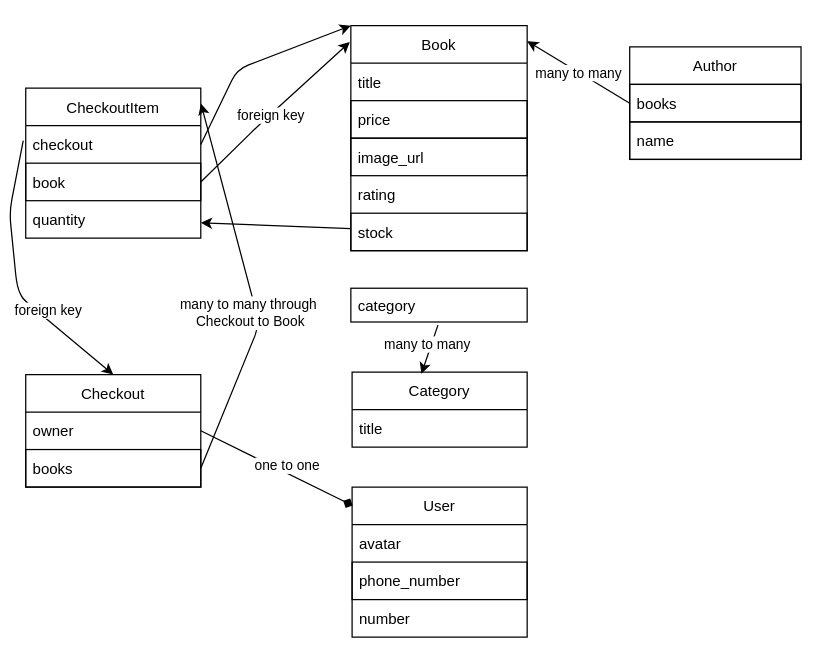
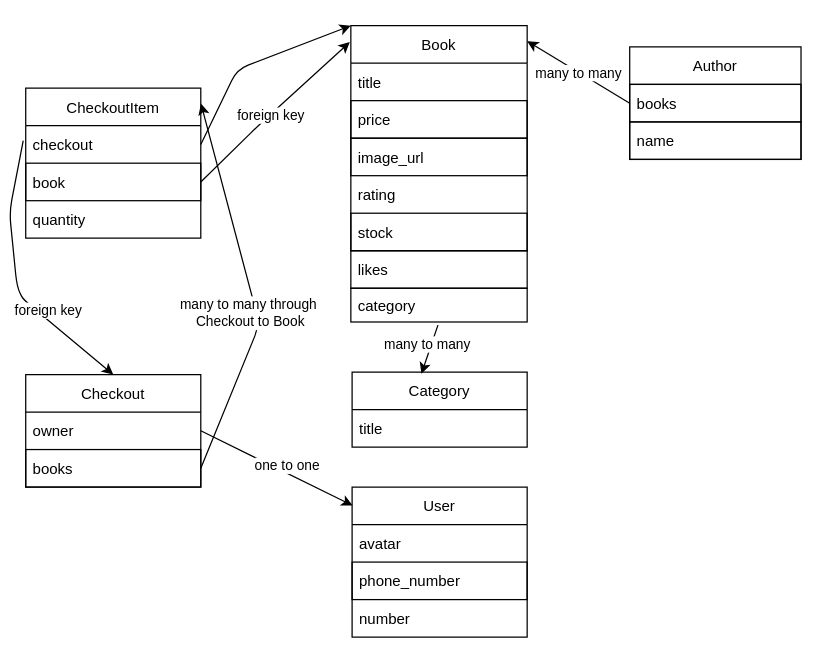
  <mxCell id="0" />
  <mxCell id="1" parent="0" />
  <mxCell id="2" value="User" style="swimlane;fontStyle=0;childLayout=stackLayout;horizontal=1;startSize=30;horizontalStack=0;resizeParent=1;resizeParentMax=0;resizeLast=0;collapsible=1;marginBottom=0;swimlaneLine=1;" vertex="1" parent="1"><mxGeometry x="281" y="389" width="140" height="120" as="geometry" /></mxCell>
  <mxCell id="3" value="avatar" style="text;strokeColor=none;fillColor=none;align=left;verticalAlign=middle;spacingLeft=4;spacingRight=4;overflow=hidden;points=[[0,0.5],[1,0.5]];portConstraint=eastwest;rotatable=0;arcSize=12;" vertex="1" parent="2"><mxGeometry y="30" width="140" height="30" as="geometry" /></mxCell>
  <mxCell id="4" value="phone_number" style="text;strokeColor=default;fillColor=none;align=left;verticalAlign=middle;spacingLeft=4;spacingRight=4;overflow=hidden;points=[[0,0.5],[1,0.5]];portConstraint=eastwest;rotatable=0;" vertex="1" parent="2"><mxGeometry y="60" width="140" height="30" as="geometry" /></mxCell>
  <mxCell id="5" value="number" style="text;strokeColor=none;fillColor=none;align=left;verticalAlign=middle;spacingLeft=4;spacingRight=4;overflow=hidden;points=[[0,0.5],[1,0.5]];portConstraint=eastwest;rotatable=0;" vertex="1" parent="2"><mxGeometry y="90" width="140" height="30" as="geometry" /></mxCell>
  <mxCell id="6" value="Category" style="swimlane;fontStyle=0;childLayout=stackLayout;horizontal=1;startSize=30;horizontalStack=0;resizeParent=1;resizeParentMax=0;resizeLast=0;collapsible=1;marginBottom=0;" vertex="1" parent="1"><mxGeometry x="281" y="297" width="140" height="60" as="geometry" /></mxCell>
  <mxCell id="7" value="title" style="text;strokeColor=none;fillColor=none;align=left;verticalAlign=middle;spacingLeft=4;spacingRight=4;overflow=hidden;points=[[0,0.5],[1,0.5]];portConstraint=eastwest;rotatable=0;" vertex="1" parent="6"><mxGeometry y="30" width="140" height="30" as="geometry" /></mxCell>
  <mxCell id="8" value="Book" style="swimlane;fontStyle=0;childLayout=stackLayout;horizontal=1;startSize=30;horizontalStack=0;resizeParent=1;resizeParentMax=0;resizeLast=0;collapsible=1;marginBottom=0;strokeColor=default;" vertex="1" parent="1"><mxGeometry x="280" y="20" width="141" height="180" as="geometry" /></mxCell>
  <mxCell id="9" value="title" style="text;strokeColor=none;fillColor=none;align=left;verticalAlign=middle;spacingLeft=4;spacingRight=4;overflow=hidden;points=[[0,0.5],[1,0.5]];portConstraint=eastwest;rotatable=0;" vertex="1" parent="8"><mxGeometry y="30" width="141" height="30" as="geometry" /></mxCell>
  <mxCell id="10" value="price" style="text;strokeColor=default;fillColor=none;align=left;verticalAlign=middle;spacingLeft=4;spacingRight=4;overflow=hidden;points=[[0,0.5],[1,0.5]];portConstraint=eastwest;rotatable=0;" vertex="1" parent="8"><mxGeometry y="60" width="141" height="30" as="geometry" /></mxCell>
  <mxCell id="11" value="image_url" style="text;strokeColor=default;fillColor=none;align=left;verticalAlign=middle;spacingLeft=4;spacingRight=4;overflow=hidden;points=[[0,0.5],[1,0.5]];portConstraint=eastwest;rotatable=0;" vertex="1" parent="8"><mxGeometry y="90" width="141" height="30" as="geometry" /></mxCell>
  <mxCell id="12" value="rating" style="text;strokeColor=none;fillColor=none;align=left;verticalAlign=middle;spacingLeft=4;spacingRight=4;overflow=hidden;points=[[0,0.5],[1,0.5]];portConstraint=eastwest;rotatable=0;" vertex="1" parent="8"><mxGeometry y="120" width="141" height="30" as="geometry" /></mxCell>
  <mxCell id="13" value="stock" style="text;strokeColor=default;fillColor=none;align=left;verticalAlign=middle;spacingLeft=4;spacingRight=4;overflow=hidden;points=[[0,0.5],[1,0.5]];portConstraint=eastwest;rotatable=0;" vertex="1" parent="8"><mxGeometry y="150" width="141" height="30" as="geometry" /></mxCell>
  <mxCell id="14" value="Author" style="swimlane;fontStyle=0;childLayout=stackLayout;horizontal=1;startSize=30;horizontalStack=0;resizeParent=1;resizeParentMax=0;resizeLast=0;collapsible=1;marginBottom=0;strokeColor=default;" vertex="1" parent="1"><mxGeometry x="503" y="37" width="137" height="90" as="geometry" /></mxCell>
  <mxCell id="15" value="books" style="text;strokeColor=default;fillColor=none;align=left;verticalAlign=middle;spacingLeft=4;spacingRight=4;overflow=hidden;points=[[0,0.5],[1,0.5]];portConstraint=eastwest;rotatable=0;" vertex="1" parent="14"><mxGeometry y="30" width="137" height="30" as="geometry" /></mxCell>
  <mxCell id="16" value="name" style="text;strokeColor=default;fillColor=none;align=left;verticalAlign=middle;spacingLeft=4;spacingRight=4;overflow=hidden;points=[[0,0.5],[1,0.5]];portConstraint=eastwest;rotatable=0;" vertex="1" parent="14"><mxGeometry y="60" width="137" height="30" as="geometry" /></mxCell>
  <mxCell id="17" value="CheckoutItem" style="swimlane;fontStyle=0;childLayout=stackLayout;horizontal=1;startSize=30;horizontalStack=0;resizeParent=1;resizeParentMax=0;resizeLast=0;collapsible=1;marginBottom=0;strokeColor=default;" vertex="1" parent="1"><mxGeometry x="20" y="70" width="140" height="120" as="geometry" /></mxCell>
  <mxCell id="18" value="" style="endArrow=classic;html=1;entryX=0.5;entryY=0;entryDx=0;entryDy=0;" edge="1" parent="17" target="23"><mxGeometry relative="1" as="geometry"><mxPoint x="-2" y="42" as="sourcePoint" /><mxPoint x="98" y="42" as="targetPoint" /><Array as="points"><mxPoint x="-13" y="99" /><mxPoint x="-7" y="159" /><mxPoint x="-2" y="169" /></Array></mxGeometry></mxCell>
  <mxCell id="19" value="foreign key" style="edgeLabel;resizable=0;html=1;align=center;verticalAlign=middle;strokeColor=default;" connectable="0" vertex="1" parent="18"><mxGeometry relative="1" as="geometry"><mxPoint x="25" y="25" as="offset" /></mxGeometry></mxCell>
  <mxCell id="20" value="checkout" style="text;strokeColor=none;fillColor=none;align=left;verticalAlign=middle;spacingLeft=4;spacingRight=4;overflow=hidden;points=[[0,0.5],[1,0.5]];portConstraint=eastwest;rotatable=0;" vertex="1" parent="17"><mxGeometry y="30" width="140" height="30" as="geometry" /></mxCell>
  <mxCell id="21" value="book" style="text;strokeColor=default;fillColor=none;align=left;verticalAlign=middle;spacingLeft=4;spacingRight=4;overflow=hidden;points=[[0,0.5],[1,0.5]];portConstraint=eastwest;rotatable=0;" vertex="1" parent="17"><mxGeometry y="60" width="140" height="30" as="geometry" /></mxCell>
  <mxCell id="22" value="quantity" style="text;strokeColor=none;fillColor=none;align=left;verticalAlign=middle;spacingLeft=4;spacingRight=4;overflow=hidden;points=[[0,0.5],[1,0.5]];portConstraint=eastwest;rotatable=0;" vertex="1" parent="17"><mxGeometry y="90" width="140" height="30" as="geometry" /></mxCell>
  <mxCell id="23" value="Checkout" style="swimlane;fontStyle=0;childLayout=stackLayout;horizontal=1;startSize=30;horizontalStack=0;resizeParent=1;resizeParentMax=0;resizeLast=0;collapsible=1;marginBottom=0;strokeColor=default;" vertex="1" parent="1"><mxGeometry x="20" y="299" width="140" height="90" as="geometry" /></mxCell>
  <mxCell id="24" value="owner" style="text;strokeColor=none;fillColor=none;align=left;verticalAlign=middle;spacingLeft=4;spacingRight=4;overflow=hidden;points=[[0,0.5],[1,0.5]];portConstraint=eastwest;rotatable=0;" vertex="1" parent="23"><mxGeometry y="30" width="140" height="30" as="geometry" /></mxCell>
  <mxCell id="25" value="books" style="text;strokeColor=default;fillColor=none;align=left;verticalAlign=middle;spacingLeft=4;spacingRight=4;overflow=hidden;points=[[0,0.5],[1,0.5]];portConstraint=eastwest;rotatable=0;" vertex="1" parent="23"><mxGeometry y="60" width="140" height="30" as="geometry" /></mxCell>
  <mxCell id="26" value="" style="endArrow=classic;html=1;exitX=0;exitY=0.5;exitDx=0;exitDy=0;entryX=1;entryY=0.069;entryDx=0;entryDy=0;entryPerimeter=0;" edge="1" parent="1" source="15" target="8"><mxGeometry relative="1" as="geometry"><mxPoint x="126" y="257" as="sourcePoint" /><mxPoint x="226" y="257" as="targetPoint" /></mxGeometry></mxCell>
  <mxCell id="27" value="many to many" style="edgeLabel;resizable=0;html=1;align=center;verticalAlign=middle;strokeColor=default;" connectable="0" vertex="1" parent="26"><mxGeometry relative="1" as="geometry" /></mxCell>
  <mxCell id="28" value="" style="endArrow=classic;html=1;exitX=1;exitY=0.5;exitDx=0;exitDy=0;entryX=0;entryY=0;entryDx=0;entryDy=0;startArrow=none;" edge="1" parent="1" source="20" target="8"><mxGeometry relative="1" as="geometry"><mxPoint x="237" y="272" as="sourcePoint" /><mxPoint x="299" y="258" as="targetPoint" /><Array as="points"><mxPoint x="189" y="55" /></Array></mxGeometry></mxCell>
- <mxCell id="29" value="" style="endArrow=diamond;html=1;entryX=0.003;entryY=0.123;entryDx=0;entryDy=0;entryPerimeter=0;exitX=1;exitY=0.5;exitDx=0;exitDy=0;" edge="1" parent="1" source="24" target="2"><mxGeometry relative="1" as="geometry"><mxPoint x="199" y="258" as="sourcePoint" /><mxPoint x="299" y="258" as="targetPoint" /></mxGeometry></mxCell>
+ <mxCell id="29" value="" style="endArrow=classic;html=1;entryX=0.003;entryY=0.123;entryDx=0;entryDy=0;entryPerimeter=0;exitX=1;exitY=0.5;exitDx=0;exitDy=0;" edge="1" parent="1" source="24" target="2"><mxGeometry relative="1" as="geometry"><mxPoint x="199" y="258" as="sourcePoint" /><mxPoint x="299" y="258" as="targetPoint" /></mxGeometry></mxCell>
  <mxCell id="30" value="one to one" style="edgeLabel;resizable=0;html=1;align=center;verticalAlign=middle;strokeColor=default;" connectable="0" vertex="1" parent="29"><mxGeometry relative="1" as="geometry"><mxPoint x="7" y="-3" as="offset" /></mxGeometry></mxCell>
  <mxCell id="31" value="" style="endArrow=classic;html=1;exitX=1;exitY=0.5;exitDx=0;exitDy=0;entryX=1.001;entryY=0.103;entryDx=0;entryDy=0;entryPerimeter=0;" edge="1" parent="1" source="25" target="17"><mxGeometry relative="1" as="geometry"><mxPoint x="182.96" y="407.04" as="sourcePoint" /><mxPoint x="160" y="80" as="targetPoint" /><Array as="points"><mxPoint x="206.96" y="259.04" /></Array></mxGeometry></mxCell>
  <mxCell id="32" value="many to many through&lt;br&gt;&amp;nbsp;Checkout to Book" style="edgeLabel;resizable=0;html=1;align=center;verticalAlign=middle;strokeColor=default;" connectable="0" vertex="1" parent="31"><mxGeometry relative="1" as="geometry"><mxPoint x="-2" y="18" as="offset" /></mxGeometry></mxCell>
  <mxCell id="33" value="" style="endArrow=classic;html=1;exitX=1;exitY=0.5;exitDx=0;exitDy=0;entryX=-0.006;entryY=0.073;entryDx=0;entryDy=0;entryPerimeter=0;" edge="1" parent="1" source="21" target="8"><mxGeometry relative="1" as="geometry"><mxPoint x="174" y="220" as="sourcePoint" /><mxPoint x="290" y="44" as="targetPoint" /><Array as="points"><mxPoint x="207" y="99" /></Array></mxGeometry></mxCell>
  <mxCell id="34" value="foreign key" style="edgeLabel;resizable=0;html=1;align=center;verticalAlign=middle;strokeColor=default;" connectable="0" vertex="1" parent="33"><mxGeometry relative="1" as="geometry"><mxPoint x="-3" y="3" as="offset" /></mxGeometry></mxCell>
- <mxCell id="35" value="" style="edgeStyle=none;html=1;" edge="1" parent="1" source="13" target="22"><mxGeometry relative="1" as="geometry" /></mxCell>
+ <mxCell id="36" value="likes" style="text;strokeColor=default;fillColor=none;align=left;verticalAlign=middle;spacingLeft=4;spacingRight=4;overflow=hidden;points=[[0,0.5],[1,0.5]];portConstraint=eastwest;rotatable=0;" vertex="1" parent="1"><mxGeometry x="280" y="200" width="141" height="30" as="geometry" /></mxCell>
  <mxCell id="37" value="category" style="text;strokeColor=default;fillColor=none;align=left;verticalAlign=middle;spacingLeft=4;spacingRight=4;overflow=hidden;points=[[0,0.5],[1,0.5]];portConstraint=eastwest;rotatable=0;" vertex="1" parent="1"><mxGeometry x="280" y="230" width="141" height="27" as="geometry" /></mxCell>
  <mxCell id="38" value="" style="endArrow=classic;html=1;exitX=0.494;exitY=1.092;exitDx=0;exitDy=0;exitPerimeter=0;entryX=0.396;entryY=0.023;entryDx=0;entryDy=0;entryPerimeter=0;" edge="1" parent="1" source="37" target="6"><mxGeometry relative="1" as="geometry"><mxPoint x="260" y="277" as="sourcePoint" /><mxPoint x="316" y="277" as="targetPoint" /></mxGeometry></mxCell>
  <mxCell id="39" value="many to many" style="edgeLabel;resizable=0;html=1;align=center;verticalAlign=middle;strokeColor=default;" connectable="0" vertex="1" parent="38"><mxGeometry relative="1" as="geometry"><mxPoint x="-2" y="-5" as="offset" /></mxGeometry></mxCell>
